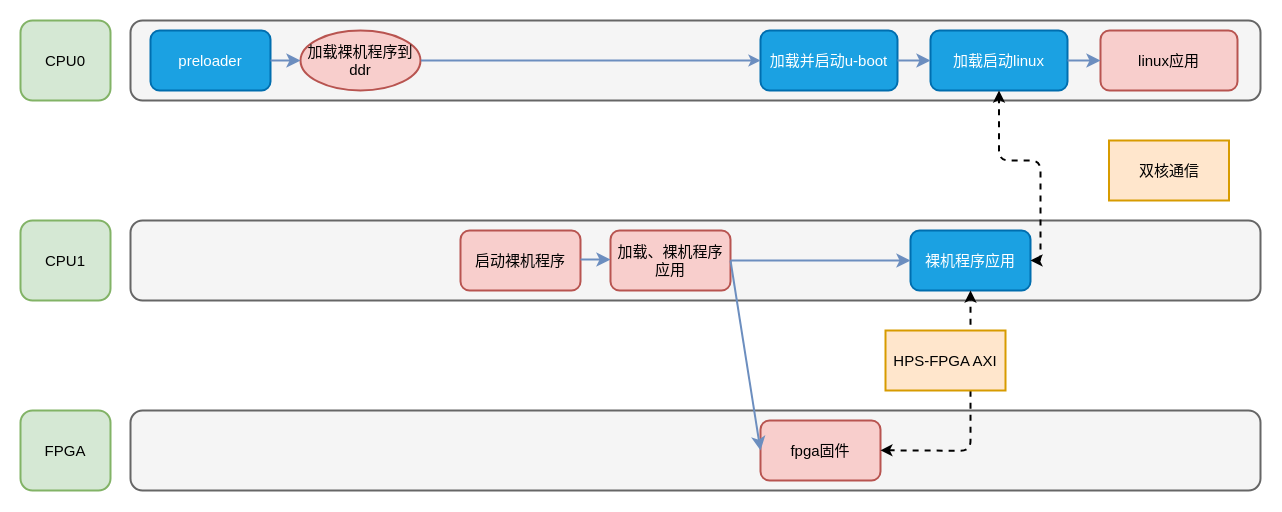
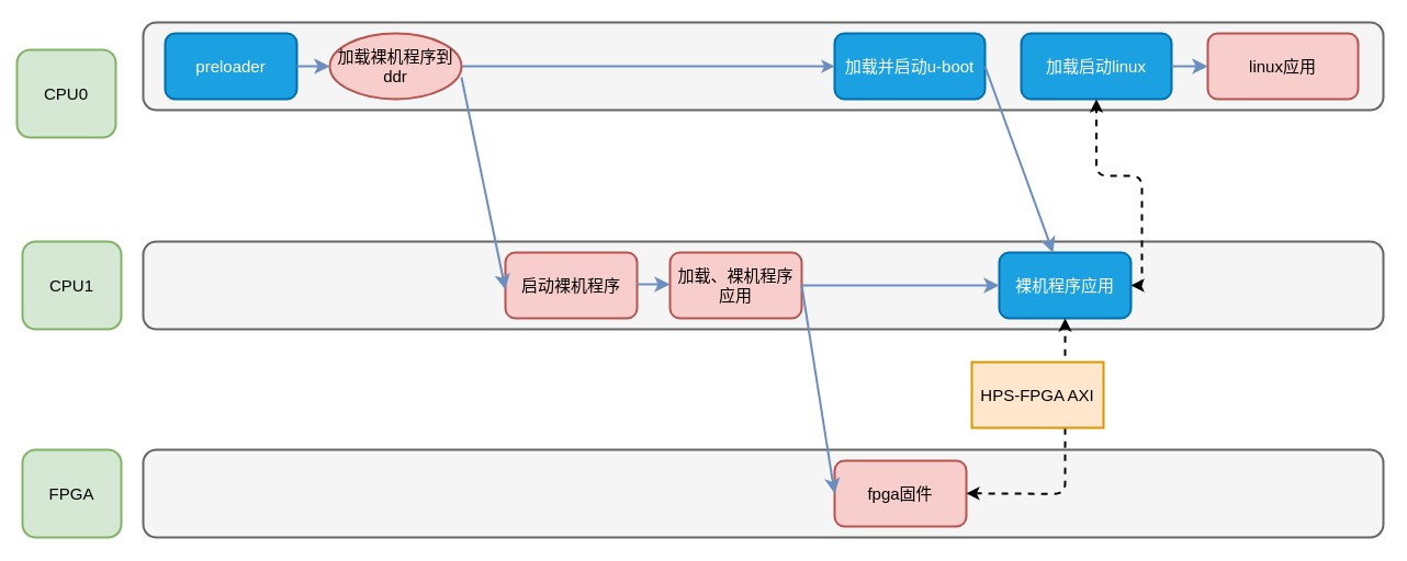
  <mxCell id="0" />
  <mxCell id="1" parent="0" />
  <mxCell id="2" value="" style="rounded=1;whiteSpace=wrap;html=1;shadow=0;glass=0;comic=0;strokeWidth=2;fillColor=#f5f5f5;strokeColor=#666666;fontColor=#333333;" parent="1" vertex="1"><mxGeometry x="130" y="220" width="1130" height="80" as="geometry" /></mxCell>
- <mxCell id="3" value="&lt;font style=&quot;font-size: 15px&quot;&gt;CPU0&lt;/font&gt;" style="rounded=1;whiteSpace=wrap;html=1;strokeWidth=2;perimeterSpacing=0;fillColor=#d5e8d4;strokeColor=#82b366;gradientColor=none;gradientDirection=west;shadow=0;glass=0;comic=0;" parent="1" vertex="1"><mxGeometry x="20" y="20" width="90" height="80" as="geometry" /></mxCell>
+ <mxCell id="3" value="&lt;font style=&quot;font-size: 15px&quot;&gt;CPU0&lt;/font&gt;" style="rounded=1;whiteSpace=wrap;html=1;strokeWidth=2;perimeterSpacing=0;fillColor=#d5e8d4;strokeColor=#82b366;gradientColor=none;gradientDirection=west;shadow=0;glass=0;comic=0;" parent="1" vertex="1"><mxGeometry x="15" y="45" width="90" height="80" as="geometry" /></mxCell>
  <mxCell id="4" value="&lt;font style=&quot;font-size: 15px&quot;&gt;CPU1&lt;/font&gt;" style="rounded=1;whiteSpace=wrap;html=1;shadow=0;glass=0;comic=0;strokeWidth=2;fillColor=#d5e8d4;strokeColor=#82b366;" parent="1" vertex="1"><mxGeometry x="20" y="220" width="90" height="80" as="geometry" /></mxCell>
  <mxCell id="5" value="" style="rounded=1;whiteSpace=wrap;html=1;shadow=0;glass=0;comic=0;strokeWidth=2;fillColor=#f5f5f5;strokeColor=#666666;fontColor=#333333;" parent="1" vertex="1"><mxGeometry x="130" y="20" width="1130" height="80" as="geometry" /></mxCell>
  <mxCell id="6" value="&lt;font style=&quot;font-size: 15px&quot;&gt;preloader&lt;/font&gt;" style="rounded=1;whiteSpace=wrap;html=1;shadow=0;glass=0;comic=0;strokeWidth=2;fillColor=#1ba1e2;strokeColor=#006EAF;fontColor=#ffffff;" parent="1" vertex="1"><mxGeometry x="150" y="30" width="120" height="60" as="geometry" /></mxCell>
  <mxCell id="7" value="" style="rounded=1;whiteSpace=wrap;html=1;shadow=0;glass=0;comic=0;strokeWidth=2;fillColor=#f5f5f5;strokeColor=#666666;fontColor=#333333;" parent="1" vertex="1"><mxGeometry x="130" y="410" width="1130" height="80" as="geometry" /></mxCell>
  <mxCell id="8" value="&lt;font style=&quot;font-size: 15px&quot;&gt;加载裸机程序到ddr&lt;/font&gt;" style="ellipse;whiteSpace=wrap;html=1;shadow=0;glass=0;comic=0;strokeWidth=2;fillColor=#f8cecc;strokeColor=#b85450;" parent="1" vertex="1"><mxGeometry x="300" y="30" width="120" height="60" as="geometry" /></mxCell>
  <mxCell id="9" value="&lt;font style=&quot;font-size: 15px&quot;&gt;启动裸机程序&lt;/font&gt;" style="rounded=1;whiteSpace=wrap;html=1;shadow=0;glass=0;comic=0;strokeWidth=2;fillColor=#f8cecc;strokeColor=#b85450;" parent="1" vertex="1"><mxGeometry x="460" y="230" width="120" height="60" as="geometry" /></mxCell>
  <mxCell id="10" value="&lt;span style=&quot;font-size: 15px&quot;&gt;加载、裸机程序应用&lt;/span&gt;" style="rounded=1;whiteSpace=wrap;html=1;shadow=0;glass=0;comic=0;strokeWidth=2;fillColor=#f8cecc;strokeColor=#b85450;" parent="1" vertex="1"><mxGeometry x="610" y="230" width="120" height="60" as="geometry" /></mxCell>
  <mxCell id="11" value="&lt;span style=&quot;font-size: 15px&quot;&gt;fpga固件&lt;/span&gt;" style="rounded=1;whiteSpace=wrap;html=1;shadow=0;glass=0;comic=0;strokeWidth=2;fillColor=#f8cecc;strokeColor=#b85450;" parent="1" vertex="1"><mxGeometry x="760" y="420" width="120" height="60" as="geometry" /></mxCell>
  <mxCell id="12" value="&lt;span style=&quot;font-size: 15px&quot;&gt;裸机程序应用&lt;/span&gt;" style="rounded=1;whiteSpace=wrap;html=1;shadow=0;glass=0;comic=0;strokeWidth=2;fillColor=#1ba1e2;strokeColor=#006EAF;fontColor=#ffffff;" parent="1" vertex="1"><mxGeometry x="910" y="230" width="120" height="60" as="geometry" /></mxCell>
  <mxCell id="13" value="" style="endArrow=classic;startArrow=none;html=1;strokeColor=#6c8ebf;strokeWidth=2;comic=0;startFill=0;fillColor=#dae8fc;endSize=8;" parent="1" target="8" edge="1"><mxGeometry width="50" height="50" relative="1" as="geometry"><mxPoint x="270" y="60" as="sourcePoint" /><mxPoint x="320" y="20" as="targetPoint" /></mxGeometry></mxCell>
+ <mxCell id="14" value="" style="endArrow=classic;startArrow=none;html=1;strokeColor=#6c8ebf;strokeWidth=2;comic=0;startFill=0;fillColor=#dae8fc;endSize=8;entryX=0;entryY=0.564;entryDx=0;entryDy=0;entryPerimeter=0;exitX=1;exitY=0.667;exitDx=0;exitDy=0;exitPerimeter=0;" parent="1" source="8" target="9" edge="1"><mxGeometry width="50" height="50" relative="1" as="geometry"><mxPoint x="420" y="150" as="sourcePoint" /><mxPoint x="450" y="150" as="targetPoint" /><Array as="points" /></mxGeometry></mxCell>
  <mxCell id="15" value="" style="endArrow=classic;startArrow=none;html=1;strokeColor=#6c8ebf;strokeWidth=2;comic=0;startFill=0;fillColor=#dae8fc;endSize=8;" parent="1" edge="1"><mxGeometry width="50" height="50" relative="1" as="geometry"><mxPoint x="580" y="259" as="sourcePoint" /><mxPoint x="610" y="259" as="targetPoint" /></mxGeometry></mxCell>
  <mxCell id="16" value="" style="endArrow=classic;startArrow=none;html=1;strokeColor=#6c8ebf;strokeWidth=2;comic=0;startFill=0;fillColor=#dae8fc;endSize=8;exitX=1;exitY=0.5;exitDx=0;exitDy=0;entryX=0;entryY=0.5;entryDx=0;entryDy=0;" parent="1" source="10" target="11" edge="1"><mxGeometry width="50" height="50" relative="1" as="geometry"><mxPoint x="750" y="260" as="sourcePoint" /><mxPoint x="760" y="260" as="targetPoint" /></mxGeometry></mxCell>
  <mxCell id="17" value="&lt;font style=&quot;font-size: 15px&quot;&gt;加载并启动u-boot&lt;/font&gt;" style="rounded=1;whiteSpace=wrap;html=1;shadow=0;glass=0;comic=0;strokeWidth=2;fillColor=#1ba1e2;strokeColor=#006EAF;fontColor=#ffffff;" parent="1" vertex="1"><mxGeometry x="760" y="30" width="137" height="60" as="geometry" /></mxCell>
  <mxCell id="18" value="" style="endArrow=classic;html=1;strokeColor=#6c8ebf;strokeWidth=2;exitX=0.257;exitY=0.5;exitDx=0;exitDy=0;exitPerimeter=0;fillColor=#dae8fc;" parent="1" source="5" target="17" edge="1"><mxGeometry width="50" height="50" relative="1" as="geometry"><mxPoint x="420.41" y="60" as="sourcePoint" /><mxPoint x="910" y="60" as="targetPoint" /></mxGeometry></mxCell>
  <mxCell id="19" value="&lt;span style=&quot;font-size: 15px&quot;&gt;加载启动linux&lt;/span&gt;" style="rounded=1;whiteSpace=wrap;html=1;shadow=0;glass=0;comic=0;strokeWidth=2;fillColor=#1ba1e2;strokeColor=#006EAF;fontColor=#ffffff;" parent="1" vertex="1"><mxGeometry x="930" y="30" width="137" height="60" as="geometry" /></mxCell>
- <mxCell id="20" value="" style="endArrow=classic;startArrow=none;html=1;strokeColor=#6c8ebf;strokeWidth=2;comic=0;startFill=0;fillColor=#dae8fc;endSize=8;exitX=1;exitY=0.5;exitDx=0;exitDy=0;" parent="1" source="17" target="19" edge="1"><mxGeometry width="50" height="50" relative="1" as="geometry"><mxPoint x="897" y="60" as="sourcePoint" /><mxPoint x="1083" y="60" as="targetPoint" /></mxGeometry></mxCell>
+ <mxCell id="20" value="" style="endArrow=classic;startArrow=none;html=1;strokeColor=#6c8ebf;strokeWidth=2;comic=0;startFill=0;fillColor=#dae8fc;endSize=8;exitX=1;exitY=0.5;exitDx=0;exitDy=0;" parent="1" source="17" target="12" edge="1"><mxGeometry width="50" height="50" relative="1" as="geometry"><mxPoint x="897" y="60" as="sourcePoint" /><mxPoint x="1083" y="60" as="targetPoint" /></mxGeometry></mxCell>
  <mxCell id="21" value="&lt;span style=&quot;font-size: 15px&quot;&gt;linux应用&lt;/span&gt;" style="rounded=1;whiteSpace=wrap;html=1;shadow=0;glass=0;comic=0;strokeWidth=2;fillColor=#f8cecc;strokeColor=#b85450;" parent="1" vertex="1"><mxGeometry x="1100" y="30" width="137" height="60" as="geometry" /></mxCell>
  <mxCell id="22" value="" style="endArrow=classic;dashed=1;html=1;strokeColor=#000000;strokeWidth=2;exitX=1;exitY=0.5;exitDx=0;exitDy=0;startArrow=classic;startFill=1;endFill=1;edgeStyle=orthogonalEdgeStyle;" parent="1" source="12" target="19" edge="1"><mxGeometry width="50" height="50" relative="1" as="geometry"><mxPoint x="1067" y="190" as="sourcePoint" /><mxPoint x="1117" y="140" as="targetPoint" /></mxGeometry></mxCell>
  <mxCell id="23" value="" style="endArrow=classic;startArrow=none;html=1;strokeColor=#6c8ebf;strokeWidth=2;comic=0;startFill=0;fillColor=#dae8fc;endSize=8;exitX=1;exitY=0.5;exitDx=0;exitDy=0;" parent="1" edge="1"><mxGeometry width="50" height="50" relative="1" as="geometry"><mxPoint x="1067" y="60" as="sourcePoint" /><mxPoint x="1100" y="60" as="targetPoint" /></mxGeometry></mxCell>
- <mxCell id="24" value="&lt;font style=&quot;font-size: 15px&quot;&gt;双核通信&lt;/font&gt;" style="rounded=0;whiteSpace=wrap;html=1;shadow=0;glass=0;comic=0;strokeWidth=2;fillColor=#ffe6cc;strokeColor=#d79b00;" parent="1" vertex="1"><mxGeometry x="1108.5" y="140" width="120" height="60" as="geometry" /></mxCell>
  <mxCell id="25" value="&lt;font style=&quot;font-size: 15px&quot;&gt;FPGA&lt;br&gt;&lt;/font&gt;" style="rounded=1;whiteSpace=wrap;html=1;shadow=0;glass=0;comic=0;strokeWidth=2;fillColor=#d5e8d4;strokeColor=#82b366;" parent="1" vertex="1"><mxGeometry x="20" y="410" width="90" height="80" as="geometry" /></mxCell>
  <mxCell id="26" value="" style="endArrow=classic;startArrow=none;html=1;strokeColor=#6c8ebf;strokeWidth=2;comic=0;startFill=0;fillColor=#dae8fc;endSize=8;exitX=1;exitY=0.5;exitDx=0;exitDy=0;entryX=0;entryY=0.5;entryDx=0;entryDy=0;" parent="1" source="10" target="12" edge="1"><mxGeometry width="50" height="50" relative="1" as="geometry"><mxPoint x="740" y="259.5" as="sourcePoint" /><mxPoint x="770" y="259.5" as="targetPoint" /></mxGeometry></mxCell>
  <mxCell id="27" value="" style="endArrow=classic;dashed=1;html=1;strokeColor=#000000;strokeWidth=2;exitX=1;exitY=0.5;exitDx=0;exitDy=0;entryX=0.5;entryY=1;entryDx=0;entryDy=0;startArrow=classic;startFill=1;endFill=1;edgeStyle=orthogonalEdgeStyle;" parent="1" target="12" edge="1"><mxGeometry width="50" height="50" relative="1" as="geometry"><mxPoint x="879.882" y="449.765" as="sourcePoint" /><mxPoint x="1018.706" y="280.353" as="targetPoint" /></mxGeometry></mxCell>
  <mxCell id="28" value="&lt;font style=&quot;font-size: 15px&quot;&gt;HPS-FPGA AXI&lt;br&gt;&lt;/font&gt;" style="rounded=0;whiteSpace=wrap;html=1;shadow=0;glass=0;comic=0;strokeWidth=2;fillColor=#ffe6cc;strokeColor=#d79b00;" parent="1" vertex="1"><mxGeometry x="885" y="330" width="120" height="60" as="geometry" /></mxCell>
